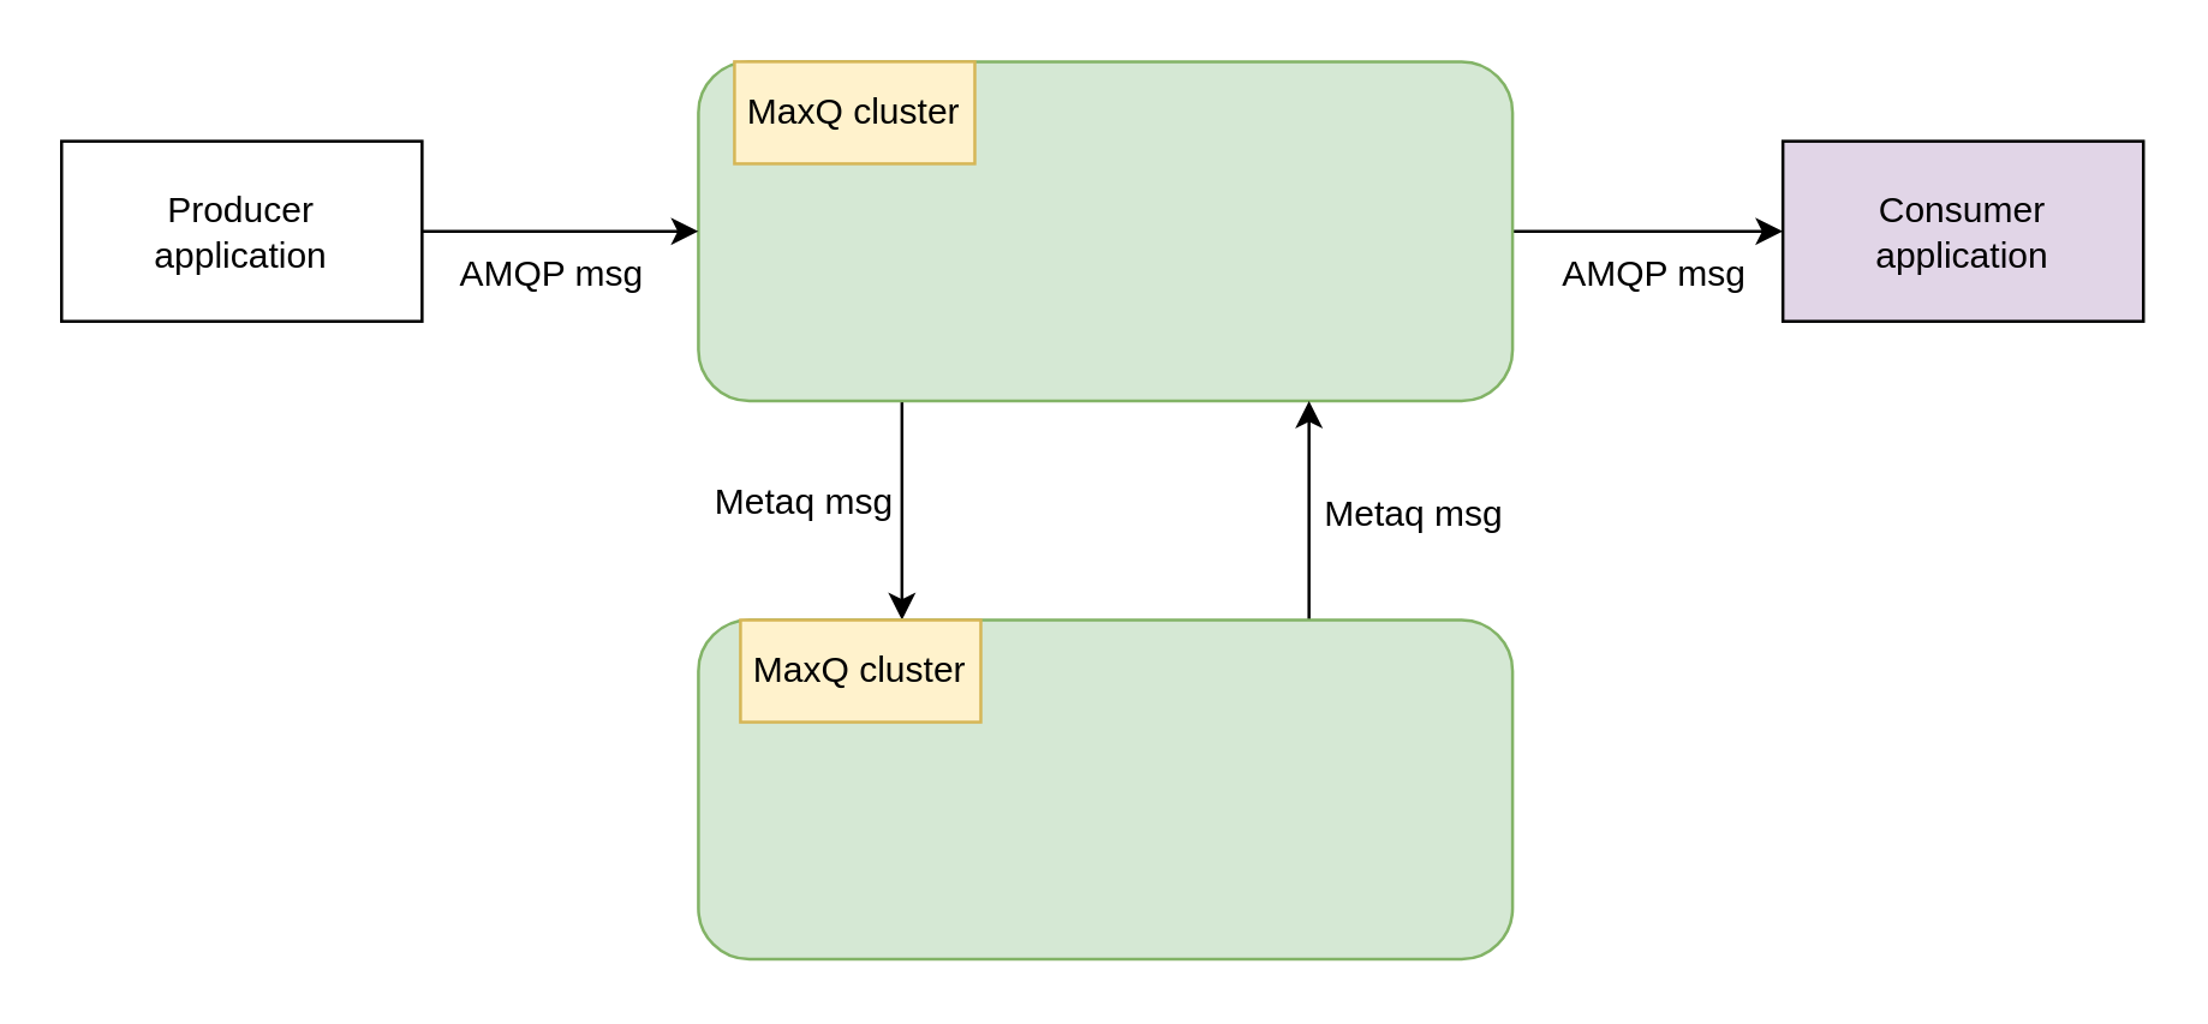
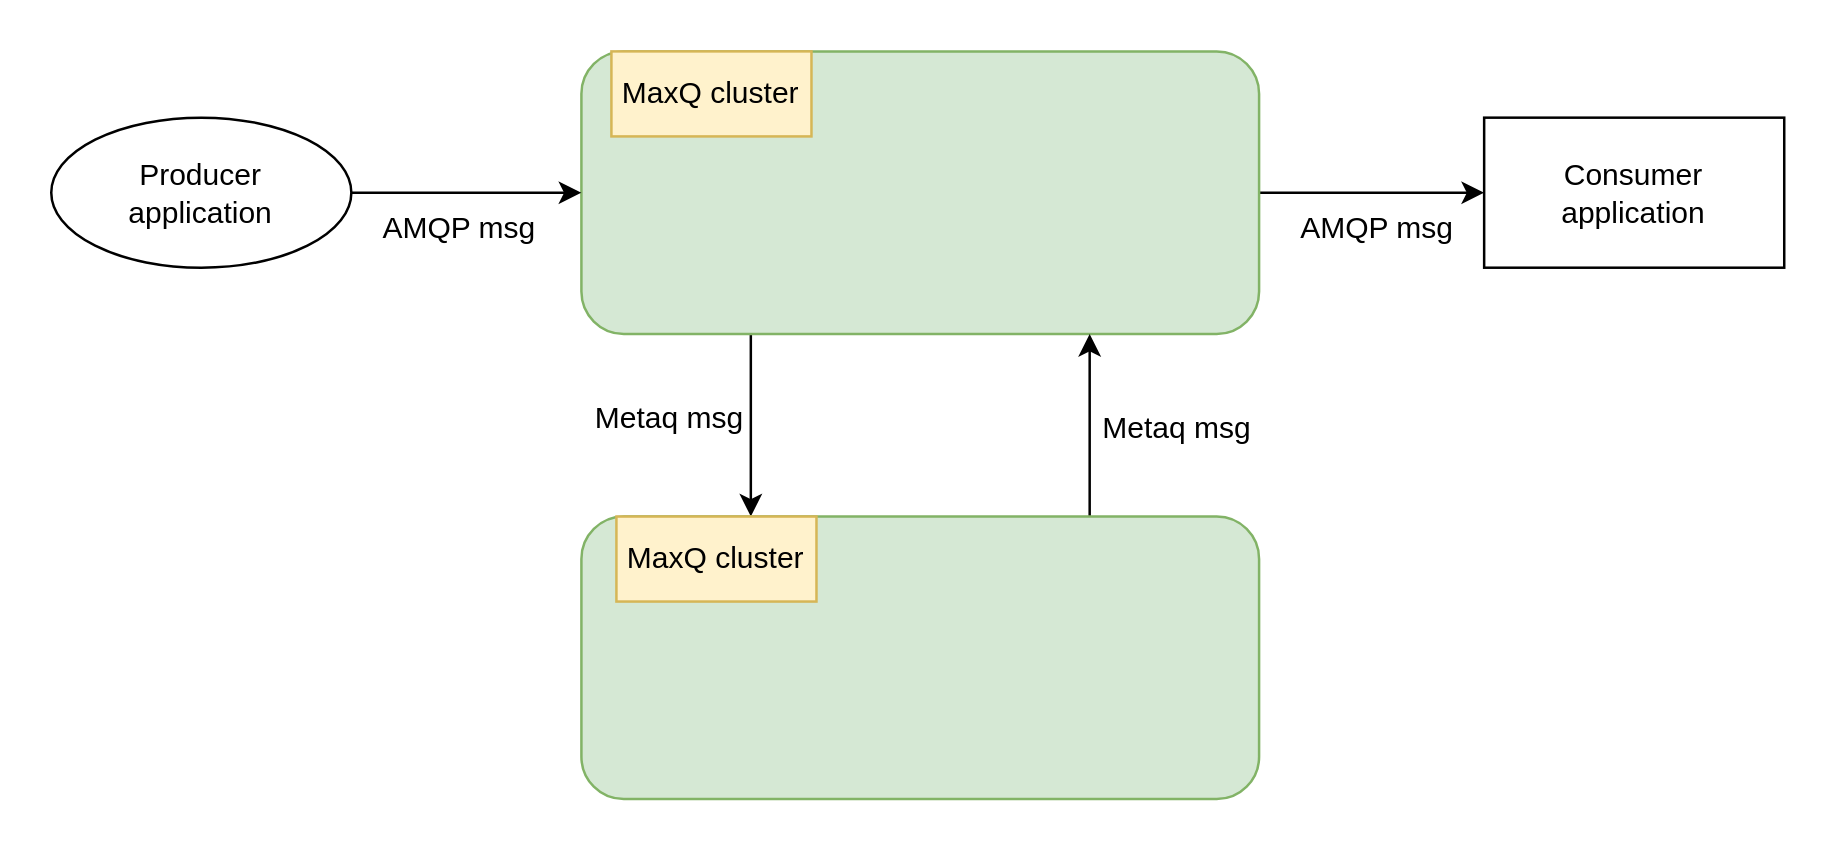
  <mxCell id="0" />
  <mxCell id="1" parent="0" />
  <mxCell id="2" style="edgeStyle=orthogonalEdgeStyle;rounded=0;orthogonalLoop=1;jettySize=auto;html=1;exitX=1;exitY=0.5;exitDx=0;exitDy=0;entryX=0;entryY=0.5;entryDx=0;entryDy=0;" edge="1" parent="1" source="4" target="10"><mxGeometry relative="1" as="geometry" /></mxCell>
  <mxCell id="3" style="edgeStyle=orthogonalEdgeStyle;rounded=0;orthogonalLoop=1;jettySize=auto;html=1;exitX=0.25;exitY=1;exitDx=0;exitDy=0;entryX=0.25;entryY=0;entryDx=0;entryDy=0;" edge="1" parent="1" source="4" target="7"><mxGeometry relative="1" as="geometry" /></mxCell>
  <mxCell id="4" value="" style="rounded=1;whiteSpace=wrap;html=1;fillColor=#d5e8d4;strokeColor=#82b366;" vertex="1" parent="1"><mxGeometry x="232" y="20" width="271" height="113" as="geometry" /></mxCell>
  <mxCell id="5" value="MaxQ cluster" style="text;html=1;align=center;verticalAlign=middle;whiteSpace=wrap;rounded=0;fillColor=#fff2cc;strokeColor=#d6b656;" vertex="1" parent="1"><mxGeometry x="244" y="20" width="80" height="34" as="geometry" /></mxCell>
  <mxCell id="6" style="edgeStyle=orthogonalEdgeStyle;rounded=0;orthogonalLoop=1;jettySize=auto;html=1;exitX=0.75;exitY=0;exitDx=0;exitDy=0;entryX=0.75;entryY=1;entryDx=0;entryDy=0;" edge="1" parent="1" source="7" target="4"><mxGeometry relative="1" as="geometry" /></mxCell>
  <mxCell id="7" value="" style="rounded=1;whiteSpace=wrap;html=1;fillColor=#d5e8d4;strokeColor=#82b366;" vertex="1" parent="1"><mxGeometry x="232" y="206" width="271" height="113" as="geometry" /></mxCell>
  <mxCell id="8" style="edgeStyle=orthogonalEdgeStyle;rounded=0;orthogonalLoop=1;jettySize=auto;html=1;exitX=1;exitY=0.5;exitDx=0;exitDy=0;entryX=0;entryY=0.5;entryDx=0;entryDy=0;" edge="1" parent="1" source="9" target="4"><mxGeometry relative="1" as="geometry" /></mxCell>
- <mxCell id="9" value="Producer&lt;br&gt;application" style="rounded=0;whiteSpace=wrap;html=1;" vertex="1" parent="1"><mxGeometry x="20" y="46.5" width="120" height="60" as="geometry" /></mxCell>
- <mxCell id="10" value="Consumer&lt;br&gt;application" style="rounded=0;whiteSpace=wrap;html=1;fillColor=#e1d5e7;" vertex="1" parent="1"><mxGeometry x="593" y="46.5" width="120" height="60" as="geometry" /></mxCell>
+ <mxCell id="9" value="Producer&lt;br&gt;application" style="ellipse;whiteSpace=wrap;html=1;" vertex="1" parent="1"><mxGeometry x="20" y="46.5" width="120" height="60" as="geometry" /></mxCell>
+ <mxCell id="10" value="Consumer&lt;br&gt;application" style="rounded=0;whiteSpace=wrap;html=1;" vertex="1" parent="1"><mxGeometry x="593" y="46.5" width="120" height="60" as="geometry" /></mxCell>
  <mxCell id="11" value="AMQP msg" style="text;html=1;align=center;verticalAlign=middle;whiteSpace=wrap;rounded=0;" vertex="1" parent="1"><mxGeometry x="151" y="81" width="65" height="19" as="geometry" /></mxCell>
  <mxCell id="12" value="Metaq msg" style="text;html=1;align=center;verticalAlign=middle;whiteSpace=wrap;rounded=0;" vertex="1" parent="1"><mxGeometry x="235" y="157" width="65" height="19" as="geometry" /></mxCell>
  <mxCell id="13" value="Metaq msg" style="text;html=1;align=center;verticalAlign=middle;whiteSpace=wrap;rounded=0;" vertex="1" parent="1"><mxGeometry x="438" y="161" width="65" height="19" as="geometry" /></mxCell>
  <mxCell id="14" value="AMQP msg" style="text;html=1;align=center;verticalAlign=middle;whiteSpace=wrap;rounded=0;" vertex="1" parent="1"><mxGeometry x="518" y="81" width="65" height="19" as="geometry" /></mxCell>
  <mxCell id="15" value="MaxQ cluster" style="text;html=1;align=center;verticalAlign=middle;whiteSpace=wrap;rounded=0;fillColor=#fff2cc;strokeColor=#d6b656;" vertex="1" parent="1"><mxGeometry x="246" y="206" width="80" height="34" as="geometry" /></mxCell>
